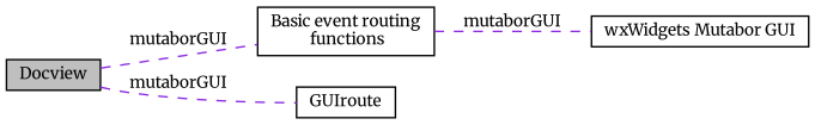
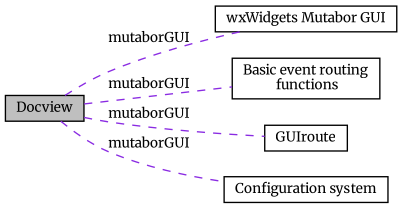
  digraph {
    fontname=Merriweather
    rankdir=LR
    node [color=black fillcolor=white fontname=Merriweather fontsize=10 shape=record style=filled]
    edge [color=blueviolet dir=none fontname=Merriweather fontsize=10 labelfontname=Sans labelfontsize=10 shape=plaintext style=dashed]
    n1 [height=0.2 label="wxWidgets Mutabor GUI" width=0.4]
    n2 [fillcolor=grey75 fontcolor=black height=0.2 label=Docview width=0.4]
    n3 [height=0.2 label="Basic event routing\l functions" width=0.4]
    n4 [height=0.2 label=GUIroute width=0.4]
-   n3 -> n1 [label=mutaborGUI]
+   n5 [height=0.2 label="Configuration system" width=0.4]
+   n2 -> n1 [label=mutaborGUI]
    n2 -> n3 [label=mutaborGUI]
    n2 -> n4 [label=mutaborGUI]
+   n2 -> n5 [label=mutaborGUI]
  }
